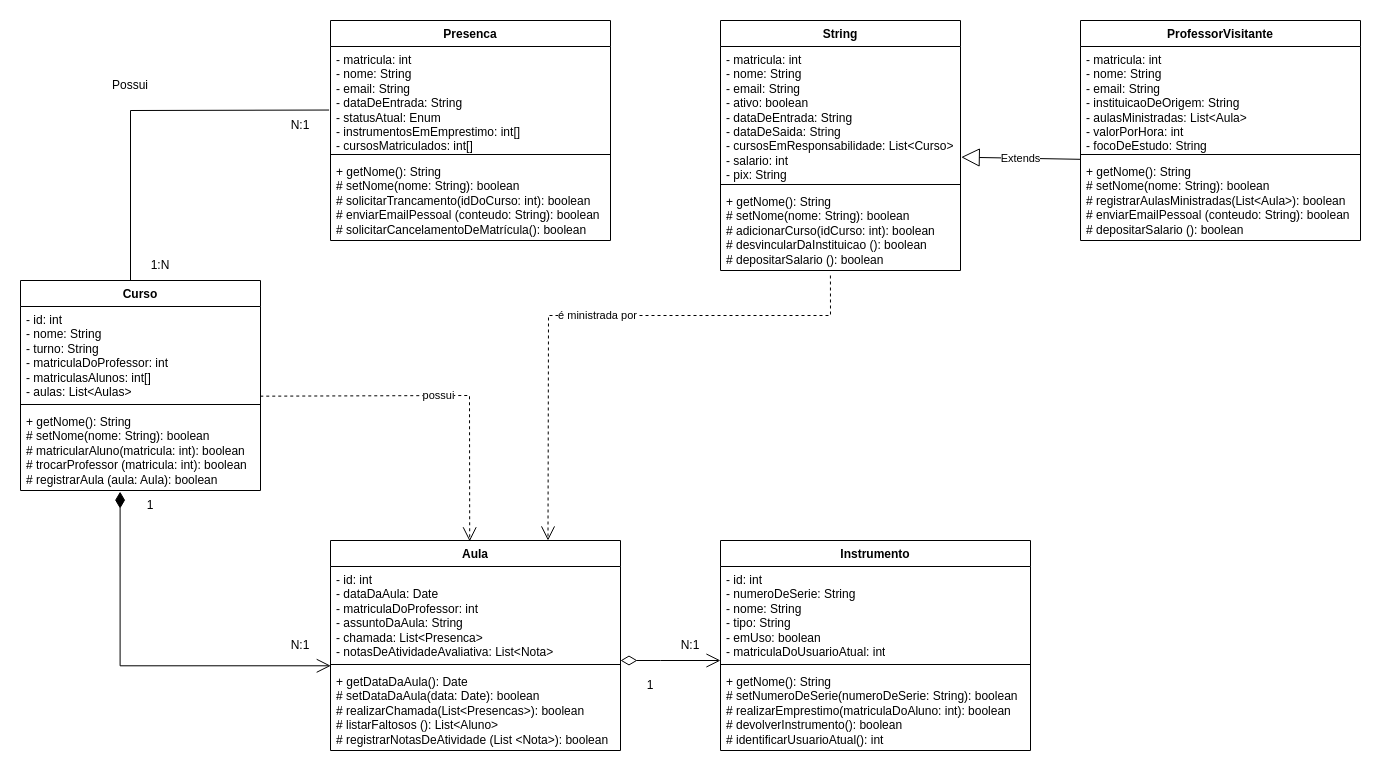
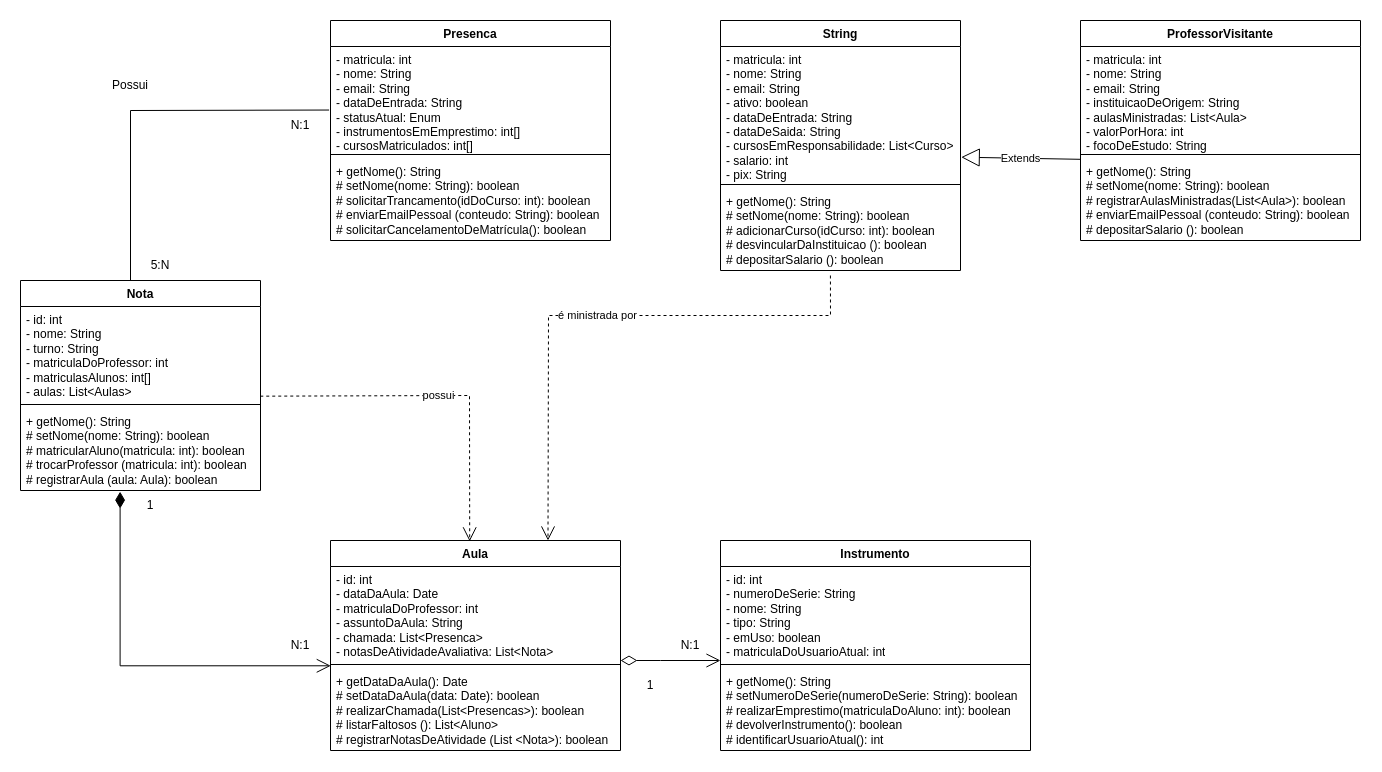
  <mxCell id="0" />
  <mxCell id="1" parent="0" />
- <mxCell id="2" value="Curso" style="swimlane;fontStyle=1;align=center;verticalAlign=top;childLayout=stackLayout;horizontal=1;startSize=26;horizontalStack=0;resizeParent=1;resizeParentMax=0;resizeLast=0;collapsible=1;marginBottom=0;whiteSpace=wrap;html=1;" vertex="1" parent="1"><mxGeometry x="20" y="280" width="240" height="210" as="geometry" /></mxCell>
+ <mxCell id="2" value="Nota" style="swimlane;fontStyle=1;align=center;verticalAlign=top;childLayout=stackLayout;horizontal=1;startSize=26;horizontalStack=0;resizeParent=1;resizeParentMax=0;resizeLast=0;collapsible=1;marginBottom=0;whiteSpace=wrap;html=1;" vertex="1" parent="1"><mxGeometry x="20" y="280" width="240" height="210" as="geometry" /></mxCell>
  <mxCell id="3" value="- id: int&lt;div&gt;- nome: String&lt;/div&gt;&lt;div&gt;- turno: String&lt;/div&gt;&lt;div&gt;- matriculaDoProfessor: int&lt;/div&gt;&lt;div&gt;- matriculasAlunos: int[]&lt;/div&gt;&lt;div&gt;- aulas: List&amp;lt;Aulas&amp;gt;&lt;/div&gt;" style="text;strokeColor=none;fillColor=none;align=left;verticalAlign=top;spacingLeft=4;spacingRight=4;overflow=hidden;rotatable=0;points=[[0,0.5],[1,0.5]];portConstraint=eastwest;whiteSpace=wrap;html=1;" vertex="1" parent="2"><mxGeometry y="26" width="240" height="94" as="geometry" /></mxCell>
  <mxCell id="4" value="" style="line;strokeWidth=1;fillColor=none;align=left;verticalAlign=middle;spacingTop=-1;spacingLeft=3;spacingRight=3;rotatable=0;labelPosition=right;points=[];portConstraint=eastwest;strokeColor=inherit;" vertex="1" parent="2"><mxGeometry y="120" width="240" height="8" as="geometry" /></mxCell>
  <mxCell id="5" value="+ getNome(): String&lt;div&gt;# setNome(nome: String): boolean&lt;/div&gt;&lt;div&gt;# matricularAluno(matricula: int): boolean&lt;/div&gt;&lt;div&gt;# trocarProfessor (matricula: int): boolean&lt;/div&gt;&lt;div&gt;# registrarAula (aula: Aula): boolean&lt;/div&gt;" style="text;strokeColor=none;fillColor=none;align=left;verticalAlign=top;spacingLeft=4;spacingRight=4;overflow=hidden;rotatable=0;points=[[0,0.5],[1,0.5]];portConstraint=eastwest;whiteSpace=wrap;html=1;" vertex="1" parent="2"><mxGeometry y="128" width="240" height="82" as="geometry" /></mxCell>
  <mxCell id="6" value="Aula" style="swimlane;fontStyle=1;align=center;verticalAlign=top;childLayout=stackLayout;horizontal=1;startSize=26;horizontalStack=0;resizeParent=1;resizeParentMax=0;resizeLast=0;collapsible=1;marginBottom=0;whiteSpace=wrap;html=1;" vertex="1" parent="1"><mxGeometry x="330" y="540" width="290" height="210" as="geometry" /></mxCell>
  <mxCell id="7" value="- id: int&lt;div&gt;- dataDaAula: Date&lt;/div&gt;&lt;div&gt;&lt;div&gt;- matriculaDoProfessor: int&lt;/div&gt;&lt;div&gt;- assuntoDaAula: String&lt;/div&gt;&lt;div&gt;- chamada: List&amp;lt;Presenca&amp;gt;&lt;/div&gt;&lt;/div&gt;&lt;div&gt;- notasDeAtividadeAvaliativa: List&amp;lt;Nota&amp;gt;&lt;/div&gt;" style="text;strokeColor=none;fillColor=none;align=left;verticalAlign=top;spacingLeft=4;spacingRight=4;overflow=hidden;rotatable=0;points=[[0,0.5],[1,0.5]];portConstraint=eastwest;whiteSpace=wrap;html=1;" vertex="1" parent="6"><mxGeometry y="26" width="290" height="94" as="geometry" /></mxCell>
  <mxCell id="8" value="" style="line;strokeWidth=1;fillColor=none;align=left;verticalAlign=middle;spacingTop=-1;spacingLeft=3;spacingRight=3;rotatable=0;labelPosition=right;points=[];portConstraint=eastwest;strokeColor=inherit;" vertex="1" parent="6"><mxGeometry y="120" width="290" height="8" as="geometry" /></mxCell>
  <mxCell id="9" value="+ getDataDaAula(): Date&lt;div&gt;# setDataDaAula(data: Date): boolean&lt;/div&gt;&lt;div&gt;# realizarChamada(List&amp;lt;Presencas&amp;gt;): boolean&lt;/div&gt;&lt;div&gt;# listarFaltosos (): List&amp;lt;Aluno&amp;gt;&lt;/div&gt;&lt;div&gt;# registrarNotasDeAtividade (List &amp;lt;Nota&amp;gt;): boolean&lt;/div&gt;" style="text;strokeColor=none;fillColor=none;align=left;verticalAlign=top;spacingLeft=4;spacingRight=4;overflow=hidden;rotatable=0;points=[[0,0.5],[1,0.5]];portConstraint=eastwest;whiteSpace=wrap;html=1;" vertex="1" parent="6"><mxGeometry y="128" width="290" height="82" as="geometry" /></mxCell>
  <mxCell id="10" value="Instrumento" style="swimlane;fontStyle=1;align=center;verticalAlign=top;childLayout=stackLayout;horizontal=1;startSize=26;horizontalStack=0;resizeParent=1;resizeParentMax=0;resizeLast=0;collapsible=1;marginBottom=0;whiteSpace=wrap;html=1;" vertex="1" parent="1"><mxGeometry x="720" y="540" width="310" height="210" as="geometry" /></mxCell>
  <mxCell id="11" value="- id: int&lt;div&gt;- numeroDeSerie: String&lt;br&gt;&lt;div&gt;- nome: String&lt;br&gt;&lt;div&gt;- tipo: String&lt;/div&gt;&lt;div&gt;- emUso: boolean&lt;br&gt;&lt;/div&gt;&lt;/div&gt;&lt;div&gt;- matriculaDoUsuarioAtual: int&lt;/div&gt;&lt;/div&gt;" style="text;strokeColor=none;fillColor=none;align=left;verticalAlign=top;spacingLeft=4;spacingRight=4;overflow=hidden;rotatable=0;points=[[0,0.5],[1,0.5]];portConstraint=eastwest;whiteSpace=wrap;html=1;" vertex="1" parent="10"><mxGeometry y="26" width="310" height="94" as="geometry" /></mxCell>
  <mxCell id="12" value="" style="line;strokeWidth=1;fillColor=none;align=left;verticalAlign=middle;spacingTop=-1;spacingLeft=3;spacingRight=3;rotatable=0;labelPosition=right;points=[];portConstraint=eastwest;strokeColor=inherit;" vertex="1" parent="10"><mxGeometry y="120" width="310" height="8" as="geometry" /></mxCell>
  <mxCell id="13" value="+ getNome(): String&lt;div&gt;# setNumeroDeSerie(numeroDeSerie: String): boolean&lt;/div&gt;&lt;div&gt;# realizarEmprestimo(matriculaDoAluno: int): boolean&lt;br&gt;&lt;/div&gt;&lt;div&gt;# devolverInstrumento(): boolean&lt;/div&gt;&lt;div&gt;# identificarUsuarioAtual(): int&lt;/div&gt;" style="text;strokeColor=none;fillColor=none;align=left;verticalAlign=top;spacingLeft=4;spacingRight=4;overflow=hidden;rotatable=0;points=[[0,0.5],[1,0.5]];portConstraint=eastwest;whiteSpace=wrap;html=1;" vertex="1" parent="10"><mxGeometry y="128" width="310" height="82" as="geometry" /></mxCell>
  <mxCell id="14" value="Presenca" style="swimlane;fontStyle=1;align=center;verticalAlign=top;childLayout=stackLayout;horizontal=1;startSize=26;horizontalStack=0;resizeParent=1;resizeParentMax=0;resizeLast=0;collapsible=1;marginBottom=0;whiteSpace=wrap;html=1;" vertex="1" parent="1"><mxGeometry x="330" y="20" width="280" height="220" as="geometry" /></mxCell>
  <mxCell id="15" value="- matricula: int&lt;div&gt;- nome: String&lt;/div&gt;&lt;div&gt;- email: String&lt;/div&gt;&lt;div&gt;- dataDeEntrada: String&lt;/div&gt;&lt;div&gt;- statusAtual: Enum&lt;/div&gt;&lt;div&gt;- instrumentosEmEmprestimo: int[]&lt;/div&gt;&lt;div&gt;- cursosMatriculados: int[]&lt;/div&gt;" style="text;strokeColor=none;fillColor=none;align=left;verticalAlign=top;spacingLeft=4;spacingRight=4;overflow=hidden;rotatable=0;points=[[0,0.5],[1,0.5]];portConstraint=eastwest;whiteSpace=wrap;html=1;" vertex="1" parent="14"><mxGeometry y="26" width="280" height="104" as="geometry" /></mxCell>
  <mxCell id="16" value="" style="line;strokeWidth=1;fillColor=none;align=left;verticalAlign=middle;spacingTop=-1;spacingLeft=3;spacingRight=3;rotatable=0;labelPosition=right;points=[];portConstraint=eastwest;strokeColor=inherit;" vertex="1" parent="14"><mxGeometry y="130" width="280" height="8" as="geometry" /></mxCell>
  <mxCell id="17" value="+ getNome(): String&lt;div&gt;# setNome(nome: String): boolean&lt;/div&gt;&lt;div&gt;# solicitarTrancamento(idDoCurso: int): boolean&lt;/div&gt;&lt;div&gt;# enviarEmailPessoal (conteudo: String): boolean&lt;/div&gt;&lt;div&gt;# solicitarCancelamentoDeMatrícula(): boolean&lt;/div&gt;" style="text;strokeColor=none;fillColor=none;align=left;verticalAlign=top;spacingLeft=4;spacingRight=4;overflow=hidden;rotatable=0;points=[[0,0.5],[1,0.5]];portConstraint=eastwest;whiteSpace=wrap;html=1;" vertex="1" parent="14"><mxGeometry y="138" width="280" height="82" as="geometry" /></mxCell>
  <mxCell id="18" value="String" style="swimlane;fontStyle=1;align=center;verticalAlign=top;childLayout=stackLayout;horizontal=1;startSize=26;horizontalStack=0;resizeParent=1;resizeParentMax=0;resizeLast=0;collapsible=1;marginBottom=0;whiteSpace=wrap;html=1;" vertex="1" parent="1"><mxGeometry x="720" y="20" width="240" height="250" as="geometry" /></mxCell>
  <mxCell id="19" value="- matricula: int&lt;div&gt;- nome: String&lt;/div&gt;&lt;div&gt;- email: String&lt;/div&gt;&lt;div&gt;- ativo: boolean&lt;/div&gt;&lt;div&gt;- dataDeEntrada: String&lt;/div&gt;&lt;div&gt;- dataDeSaida: String&lt;/div&gt;&lt;div&gt;- cursosEmResponsabilidade: List&amp;lt;Curso&amp;gt;&lt;/div&gt;&lt;div&gt;- salario: int&lt;/div&gt;&lt;div&gt;- pix: String&lt;/div&gt;" style="text;strokeColor=none;fillColor=none;align=left;verticalAlign=top;spacingLeft=4;spacingRight=4;overflow=hidden;rotatable=0;points=[[0,0.5],[1,0.5]];portConstraint=eastwest;whiteSpace=wrap;html=1;" vertex="1" parent="18"><mxGeometry y="26" width="240" height="134" as="geometry" /></mxCell>
  <mxCell id="20" value="" style="line;strokeWidth=1;fillColor=none;align=left;verticalAlign=middle;spacingTop=-1;spacingLeft=3;spacingRight=3;rotatable=0;labelPosition=right;points=[];portConstraint=eastwest;strokeColor=inherit;" vertex="1" parent="18"><mxGeometry y="160" width="240" height="8" as="geometry" /></mxCell>
  <mxCell id="21" value="+ getNome(): String&lt;div&gt;# setNome(nome: String): boolean&lt;/div&gt;&lt;div&gt;# adicionarCurso(idCurso: int): boolean&lt;/div&gt;&lt;div&gt;# desvincularDaInstituicao (): boolean&lt;/div&gt;&lt;div&gt;# depositarSalario (): boolean&lt;/div&gt;" style="text;strokeColor=none;fillColor=none;align=left;verticalAlign=top;spacingLeft=4;spacingRight=4;overflow=hidden;rotatable=0;points=[[0,0.5],[1,0.5]];portConstraint=eastwest;whiteSpace=wrap;html=1;" vertex="1" parent="18"><mxGeometry y="168" width="240" height="82" as="geometry" /></mxCell>
  <mxCell id="22" value="" style="endArrow=none;html=1;rounded=0;entryX=-0.005;entryY=0.611;entryDx=0;entryDy=0;entryPerimeter=0;" edge="1" parent="1" target="15"><mxGeometry width="50" height="50" relative="1" as="geometry"><mxPoint x="130" y="280" as="sourcePoint" /><mxPoint x="130" y="120" as="targetPoint" /><Array as="points"><mxPoint x="130" y="110" /></Array></mxGeometry></mxCell>
  <mxCell id="23" value="Possui" style="text;html=1;align=center;verticalAlign=middle;whiteSpace=wrap;rounded=0;" vertex="1" parent="1"><mxGeometry x="100" y="70" width="60" height="30" as="geometry" /></mxCell>
- <mxCell id="24" value="1:N" style="text;html=1;align=center;verticalAlign=middle;whiteSpace=wrap;rounded=0;" vertex="1" parent="1"><mxGeometry x="130" y="250" width="60" height="30" as="geometry" /></mxCell>
+ <mxCell id="24" value="5:N" style="text;html=1;align=center;verticalAlign=middle;whiteSpace=wrap;rounded=0;" vertex="1" parent="1"><mxGeometry x="130" y="250" width="60" height="30" as="geometry" /></mxCell>
  <mxCell id="25" value="N:1" style="text;html=1;align=center;verticalAlign=middle;whiteSpace=wrap;rounded=0;" vertex="1" parent="1"><mxGeometry x="270" y="110" width="60" height="30" as="geometry" /></mxCell>
  <mxCell id="26" value="" style="endArrow=open;html=1;endSize=12;startArrow=diamondThin;startSize=14;startFill=1;edgeStyle=orthogonalEdgeStyle;align=left;verticalAlign=bottom;rounded=0;entryX=0.001;entryY=-0.033;entryDx=0;entryDy=0;entryPerimeter=0;exitX=0.415;exitY=1.014;exitDx=0;exitDy=0;exitPerimeter=0;" edge="1" parent="1" source="5" target="9"><mxGeometry x="-1" y="3" relative="1" as="geometry"><mxPoint x="120" y="510" as="sourcePoint" /><mxPoint x="280" y="510" as="targetPoint" /><Array as="points"><mxPoint x="120" y="665" /></Array></mxGeometry></mxCell>
  <mxCell id="27" value="1" style="text;html=1;align=center;verticalAlign=middle;whiteSpace=wrap;rounded=0;" vertex="1" parent="1"><mxGeometry x="120" y="490" width="60" height="30" as="geometry" /></mxCell>
  <mxCell id="28" value="N:1" style="text;html=1;align=center;verticalAlign=middle;whiteSpace=wrap;rounded=0;" vertex="1" parent="1"><mxGeometry x="270" y="630" width="60" height="30" as="geometry" /></mxCell>
  <mxCell id="29" value="" style="endArrow=open;html=1;endSize=12;startArrow=diamondThin;startSize=14;startFill=0;edgeStyle=orthogonalEdgeStyle;align=left;verticalAlign=bottom;rounded=0;" edge="1" parent="1" source="7" target="11"><mxGeometry x="-1" y="3" relative="1" as="geometry"><mxPoint x="570" y="590" as="sourcePoint" /><mxPoint x="730" y="590" as="targetPoint" /><Array as="points"><mxPoint x="660" y="660" /><mxPoint x="660" y="660" /></Array></mxGeometry></mxCell>
  <mxCell id="30" value="N:1" style="text;html=1;align=center;verticalAlign=middle;whiteSpace=wrap;rounded=0;" vertex="1" parent="1"><mxGeometry x="660" y="630" width="60" height="30" as="geometry" /></mxCell>
  <mxCell id="31" value="1" style="text;html=1;align=center;verticalAlign=middle;whiteSpace=wrap;rounded=0;" vertex="1" parent="1"><mxGeometry x="620" y="670" width="60" height="30" as="geometry" /></mxCell>
  <mxCell id="32" value="é ministrada por" style="endArrow=open;endSize=12;dashed=1;html=1;rounded=0;exitX=0.458;exitY=1.061;exitDx=0;exitDy=0;exitPerimeter=0;entryX=0.75;entryY=0;entryDx=0;entryDy=0;" edge="1" parent="1" source="21" target="6"><mxGeometry width="160" relative="1" as="geometry"><mxPoint x="760" y="375" as="sourcePoint" /><mxPoint x="920" y="375" as="targetPoint" /><Array as="points"><mxPoint x="830" y="315" /><mxPoint x="548" y="315" /></Array></mxGeometry></mxCell>
  <mxCell id="33" value="possui" style="endArrow=open;endSize=12;dashed=1;html=1;rounded=0;exitX=0.999;exitY=0.954;exitDx=0;exitDy=0;exitPerimeter=0;entryX=0.48;entryY=0.004;entryDx=0;entryDy=0;entryPerimeter=0;" edge="1" parent="1" source="3" target="6"><mxGeometry width="160" relative="1" as="geometry"><mxPoint x="480" y="425" as="sourcePoint" /><mxPoint x="470" y="535" as="targetPoint" /><Array as="points"><mxPoint x="469" y="395" /></Array></mxGeometry></mxCell>
  <mxCell id="34" value="ProfessorVisitante" style="swimlane;fontStyle=1;align=center;verticalAlign=top;childLayout=stackLayout;horizontal=1;startSize=26;horizontalStack=0;resizeParent=1;resizeParentMax=0;resizeLast=0;collapsible=1;marginBottom=0;whiteSpace=wrap;html=1;" vertex="1" parent="1"><mxGeometry x="1080" y="20" width="280" height="220" as="geometry" /></mxCell>
  <mxCell id="35" value="- matricula: int&lt;div&gt;- nome: String&lt;/div&gt;&lt;div&gt;- email: String&lt;/div&gt;&lt;div&gt;&lt;span style=&quot;background-color: transparent; color: light-dark(rgb(0, 0, 0), rgb(255, 255, 255));&quot;&gt;- instituicaoDeOrigem: String&lt;/span&gt;&lt;/div&gt;&lt;div&gt;&lt;span style=&quot;background-color: transparent; color: light-dark(rgb(0, 0, 0), rgb(255, 255, 255));&quot;&gt;- aulasMinistradas: List&amp;lt;Aula&amp;gt;&lt;/span&gt;&lt;/div&gt;&lt;div&gt;&lt;span style=&quot;background-color: transparent; color: light-dark(rgb(0, 0, 0), rgb(255, 255, 255));&quot;&gt;- valorPorHora: int&lt;/span&gt;&lt;/div&gt;&lt;div&gt;&lt;span style=&quot;background-color: transparent; color: light-dark(rgb(0, 0, 0), rgb(255, 255, 255));&quot;&gt;- focoDeEstudo: String&lt;/span&gt;&lt;/div&gt;" style="text;strokeColor=none;fillColor=none;align=left;verticalAlign=top;spacingLeft=4;spacingRight=4;overflow=hidden;rotatable=0;points=[[0,0.5],[1,0.5]];portConstraint=eastwest;whiteSpace=wrap;html=1;" vertex="1" parent="34"><mxGeometry y="26" width="280" height="104" as="geometry" /></mxCell>
  <mxCell id="36" value="" style="line;strokeWidth=1;fillColor=none;align=left;verticalAlign=middle;spacingTop=-1;spacingLeft=3;spacingRight=3;rotatable=0;labelPosition=right;points=[];portConstraint=eastwest;strokeColor=inherit;" vertex="1" parent="34"><mxGeometry y="130" width="280" height="8" as="geometry" /></mxCell>
  <mxCell id="37" value="+ getNome(): String&lt;div&gt;# setNome(nome: String): boolean&lt;/div&gt;&lt;div&gt;# registrarAulasMinistradas(List&amp;lt;Aula&amp;gt;): boolean&lt;/div&gt;&lt;div&gt;# enviarEmailPessoal (conteudo: String): boolean&lt;/div&gt;&lt;div&gt;# depositarSalario (): boolean&lt;/div&gt;" style="text;strokeColor=none;fillColor=none;align=left;verticalAlign=top;spacingLeft=4;spacingRight=4;overflow=hidden;rotatable=0;points=[[0,0.5],[1,0.5]];portConstraint=eastwest;whiteSpace=wrap;html=1;" vertex="1" parent="34"><mxGeometry y="138" width="280" height="82" as="geometry" /></mxCell>
  <mxCell id="38" value="Extends" style="endArrow=block;endSize=16;endFill=0;html=1;rounded=0;exitX=0.001;exitY=0.01;exitDx=0;exitDy=0;exitPerimeter=0;entryX=1.003;entryY=0.826;entryDx=0;entryDy=0;entryPerimeter=0;" edge="1" parent="1" source="37" target="19"><mxGeometry width="160" relative="1" as="geometry"><mxPoint x="900" y="285" as="sourcePoint" /><mxPoint x="1060" y="285" as="targetPoint" /></mxGeometry></mxCell>
